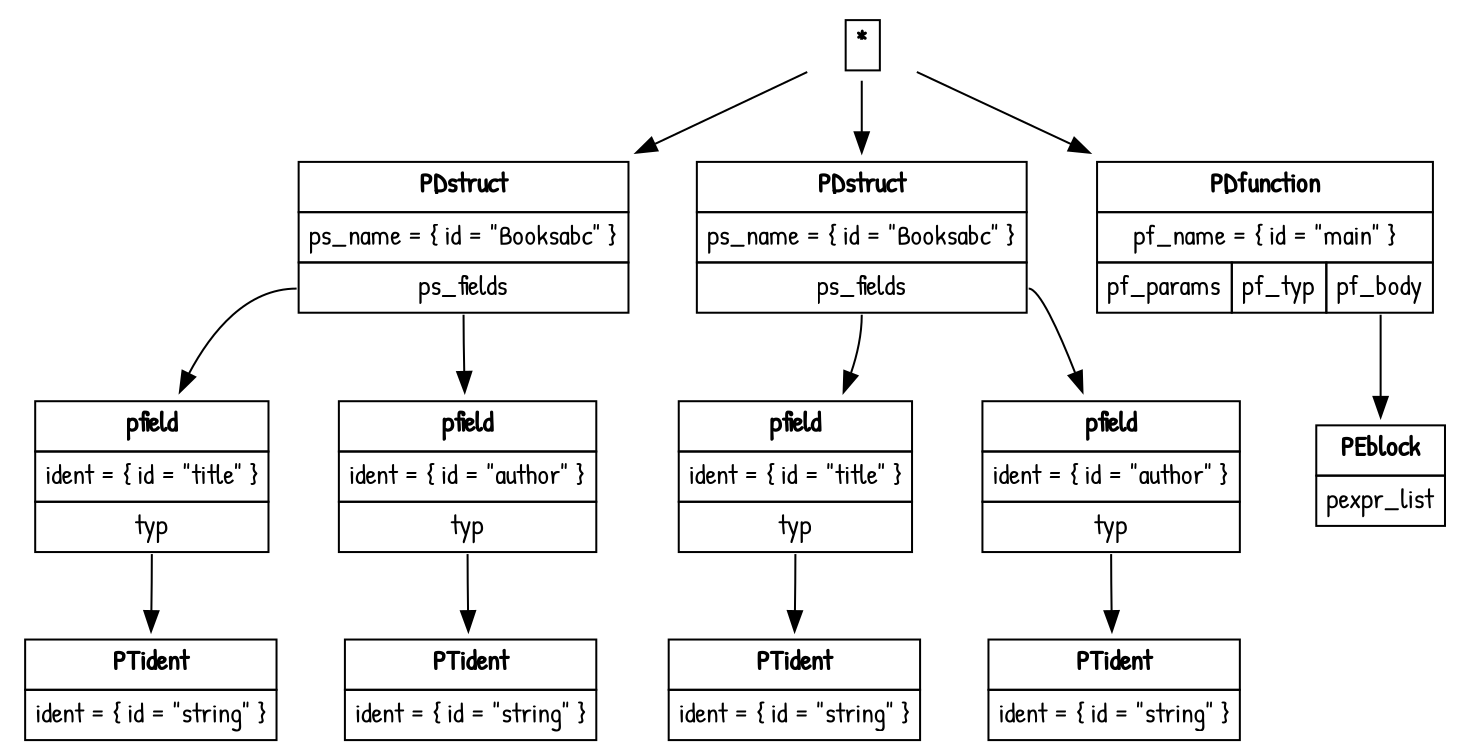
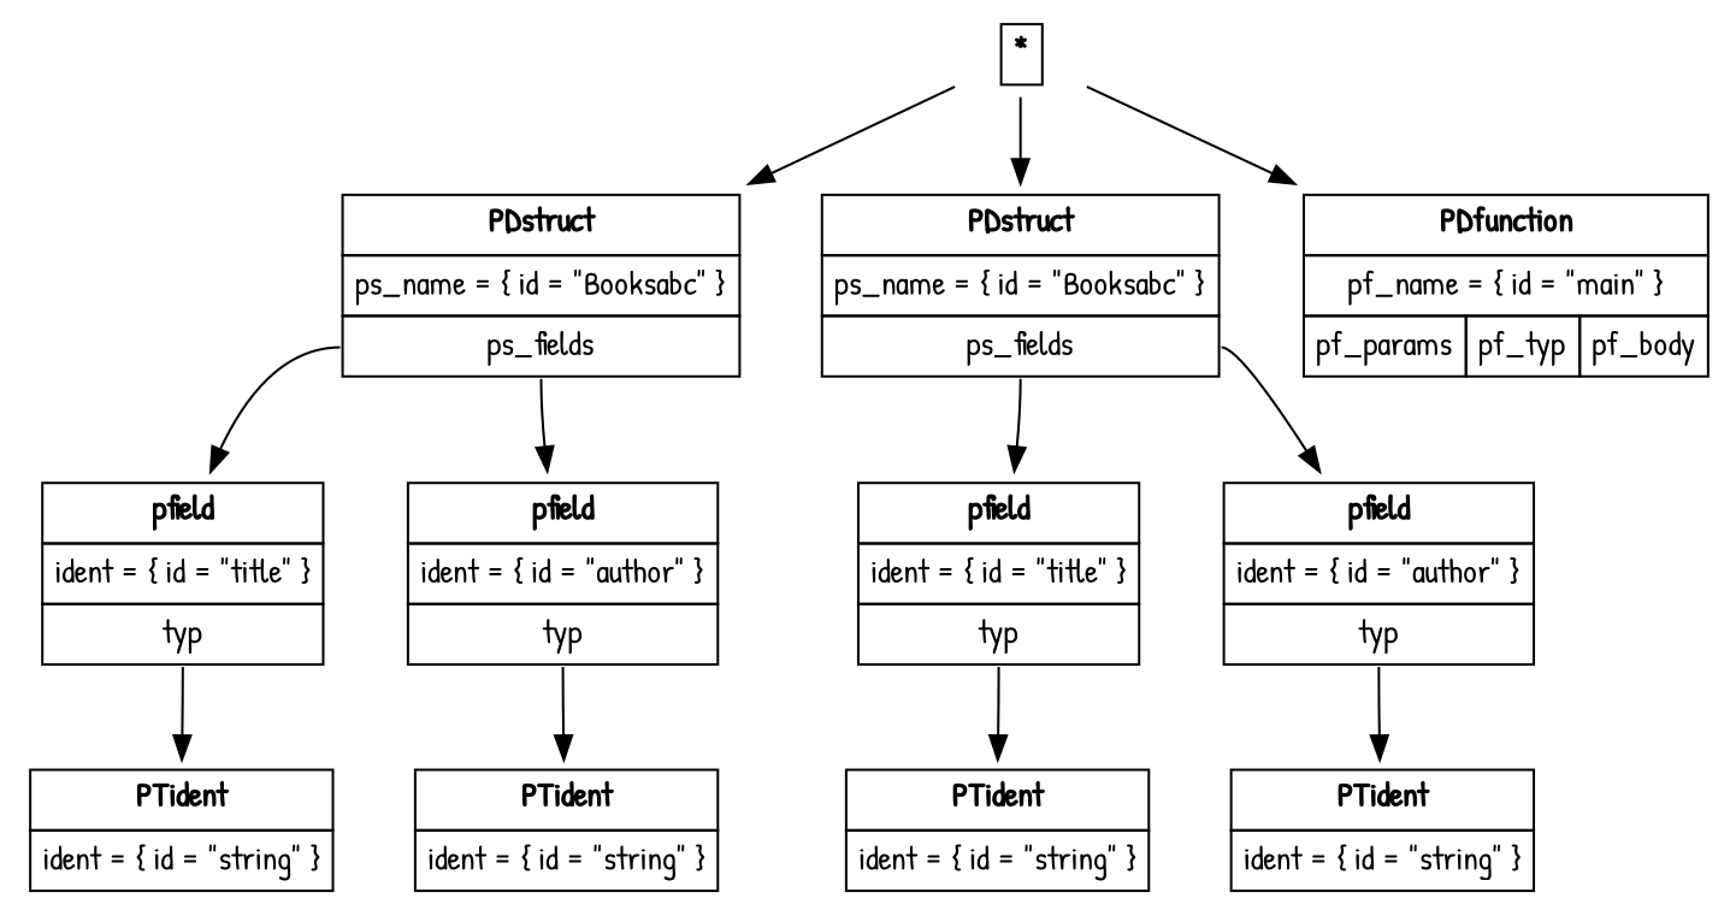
  digraph {
    fontname="Patrick Hand"
    node [shape=plaintext fontname="Patrick Hand"]
    edge [fontname="Patrick Hand" tailport=ps_fields]
    n1 [label=<<table border='0' cellborder='1' cellspacing='0' cellpadding='4'><tr ><td colspan = '1'><b >*</b></td></tr></table>>]
    n2 [label=<<table border='0' cellborder='1' cellspacing='0' cellpadding='4'><tr ><td colspan = '1'><b >PDstruct</b></td></tr><tr ><td colspan = '1'>ps_name = { id = "Booksabc" }</td></tr><tr ><td port='ps_fields'>ps_fields</td></tr></table>>]
    n3 [label=<<table border='0' cellborder='1' cellspacing='0' cellpadding='4'><tr ><td colspan = '1'><b >PDstruct</b></td></tr><tr ><td colspan = '1'>ps_name = { id = "Booksabc" }</td></tr><tr ><td port='ps_fields'>ps_fields</td></tr></table>>]
    n4 [label=<<table border='0' cellborder='1' cellspacing='0' cellpadding='4'><tr ><td colspan = '3'><b >PDfunction</b></td></tr><tr ><td colspan = '3'>pf_name = { id = "main" }</td></tr><tr ><td port='pf_params'>pf_params</td><td port='pf_typ'>pf_typ</td><td port='pf_body'>pf_body</td></tr></table>>]
    n5 [label=<<table border='0' cellborder='1' cellspacing='0' cellpadding='4'><tr ><td colspan = '1'><b >pfield</b></td></tr><tr ><td colspan = '1'>ident = { id = "title" }</td></tr><tr ><td port='typ'>typ</td></tr></table>>]
    n6 [label=<<table border='0' cellborder='1' cellspacing='0' cellpadding='4'><tr ><td colspan = '1'><b >pfield</b></td></tr><tr ><td colspan = '1'>ident = { id = "author" }</td></tr><tr ><td port='typ'>typ</td></tr></table>>]
    n7 [label=<<table border='0' cellborder='1' cellspacing='0' cellpadding='4'><tr ><td colspan = '1'><b >PTident</b></td></tr><tr ><td colspan = '1'>ident = { id = "string" }</td></tr></table>>]
    n8 [label=<<table border='0' cellborder='1' cellspacing='0' cellpadding='4'><tr ><td colspan = '1'><b >PTident</b></td></tr><tr ><td colspan = '1'>ident = { id = "string" }</td></tr></table>>]
    n9 [label=<<table border='0' cellborder='1' cellspacing='0' cellpadding='4'><tr ><td colspan = '1'><b >pfield</b></td></tr><tr ><td colspan = '1'>ident = { id = "title" }</td></tr><tr ><td port='typ'>typ</td></tr></table>>]
    n10 [label=<<table border='0' cellborder='1' cellspacing='0' cellpadding='4'><tr ><td colspan = '1'><b >pfield</b></td></tr><tr ><td colspan = '1'>ident = { id = "author" }</td></tr><tr ><td port='typ'>typ</td></tr></table>>]
    n11 [label=<<table border='0' cellborder='1' cellspacing='0' cellpadding='4'><tr ><td colspan = '1'><b >PTident</b></td></tr><tr ><td colspan = '1'>ident = { id = "string" }</td></tr></table>>]
    n12 [label=<<table border='0' cellborder='1' cellspacing='0' cellpadding='4'><tr ><td colspan = '1'><b >PTident</b></td></tr><tr ><td colspan = '1'>ident = { id = "string" }</td></tr></table>>]
-   n13 [label=<<table border='0' cellborder='1' cellspacing='0' cellpadding='4'><tr ><td colspan = '1'><b >PEblock</b></td></tr><tr ><td port='pexpr_list'>pexpr_list</td></tr></table>>]
    n1 -> n2 [tailport=""]
    n1 -> n3 [tailport=""]
    n1 -> n4 [tailport=""]
    n2 -> n5
    n2 -> n6
    n3 -> n9
    n3 -> n10
-   n4 -> n13 [tailport=pf_body]
    n5 -> n7 [tailport=typ]
    n6 -> n8 [tailport=typ]
    n9 -> n11 [tailport=typ]
    n10 -> n12 [tailport=typ]
  }
